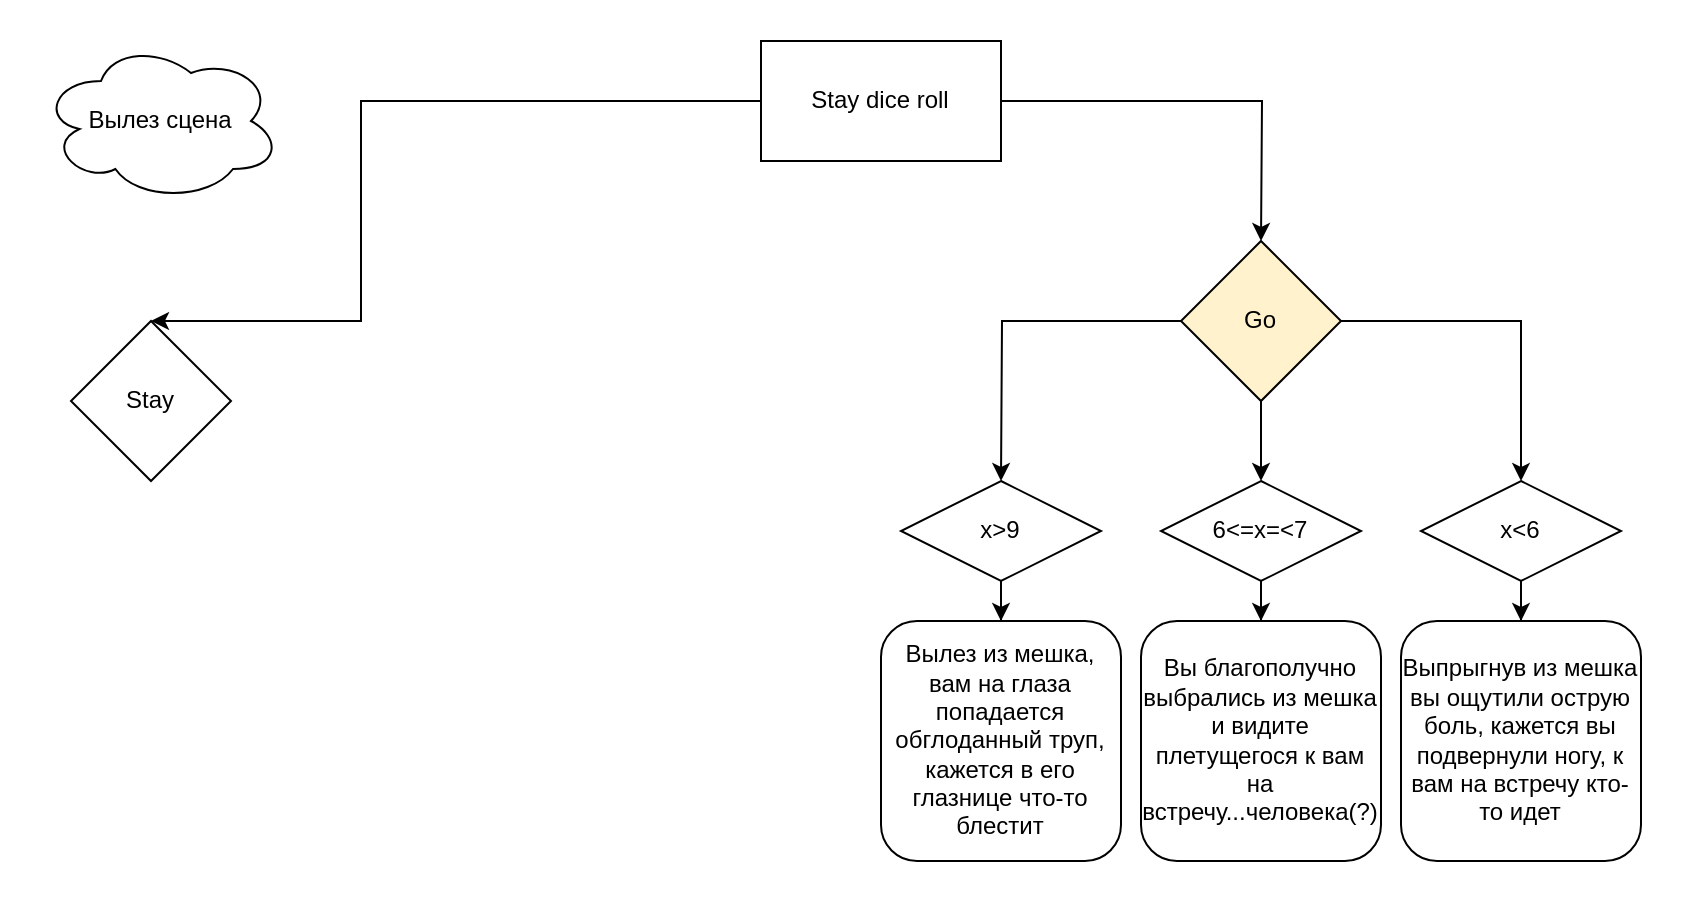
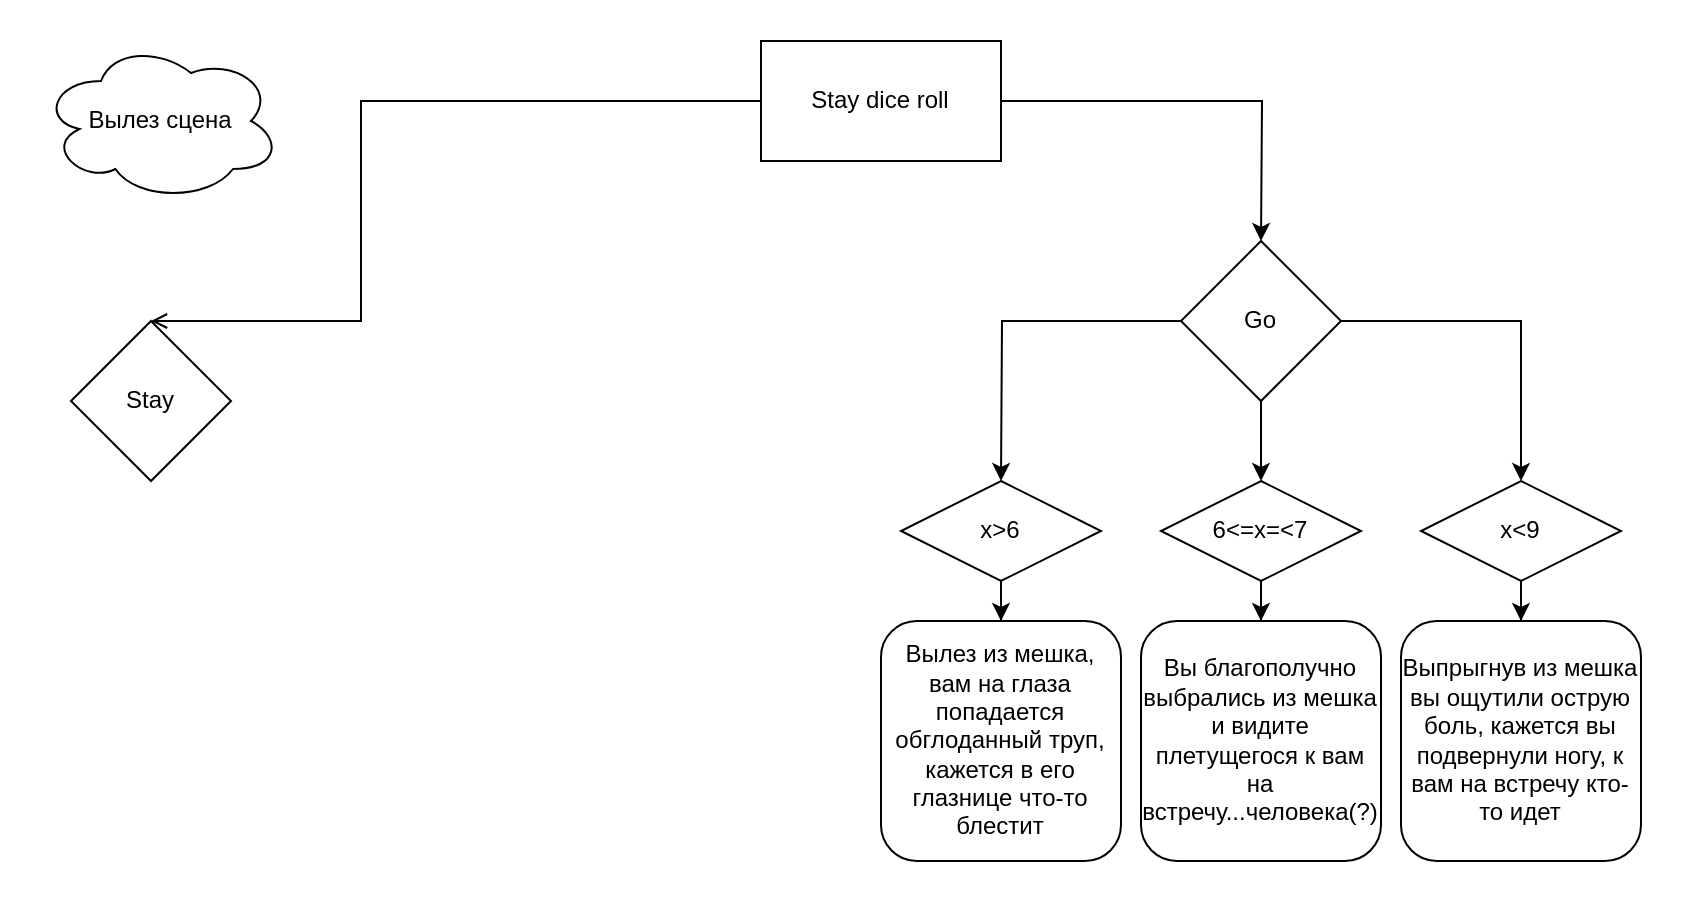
  <mxCell id="0" />
  <mxCell id="1" parent="0" />
- <mxCell id="2" style="edgeStyle=orthogonalEdgeStyle;rounded=0;orthogonalLoop=1;jettySize=auto;html=1;entryX=0.5;entryY=0;entryDx=0;entryDy=0;" edge="1" parent="1" source="4" target="5"><mxGeometry relative="1" as="geometry"><mxPoint x="251" y="120" as="targetPoint" /><Array as="points"><mxPoint x="180" y="50" /></Array></mxGeometry></mxCell>
+ <mxCell id="2" style="edgeStyle=orthogonalEdgeStyle;rounded=0;orthogonalLoop=1;jettySize=auto;html=1;entryX=0.5;entryY=0;entryDx=0;entryDy=0;endArrow=open;" edge="1" parent="1" source="4" target="5"><mxGeometry relative="1" as="geometry"><mxPoint x="251" y="120" as="targetPoint" /><Array as="points"><mxPoint x="180" y="50" /></Array></mxGeometry></mxCell>
  <mxCell id="3" style="edgeStyle=orthogonalEdgeStyle;rounded=0;orthogonalLoop=1;jettySize=auto;html=1;" edge="1" parent="1" source="4"><mxGeometry relative="1" as="geometry"><mxPoint x="630" y="120" as="targetPoint" /></mxGeometry></mxCell>
  <mxCell id="4" value="Stay dice roll" style="rounded=0;whiteSpace=wrap;html=1;" vertex="1" parent="1"><mxGeometry x="380" y="20" width="120" height="60" as="geometry" /></mxCell>
  <mxCell id="5" value="Stay" style="rhombus;whiteSpace=wrap;html=1;" vertex="1" parent="1"><mxGeometry x="35" y="160" width="80" height="80" as="geometry" /></mxCell>
  <mxCell id="6" style="edgeStyle=orthogonalEdgeStyle;rounded=0;orthogonalLoop=1;jettySize=auto;html=1;exitX=0;exitY=0.5;exitDx=0;exitDy=0;" edge="1" parent="1" source="9"><mxGeometry relative="1" as="geometry"><mxPoint x="500" y="240" as="targetPoint" /></mxGeometry></mxCell>
  <mxCell id="7" style="edgeStyle=orthogonalEdgeStyle;rounded=0;orthogonalLoop=1;jettySize=auto;html=1;exitX=1;exitY=0.5;exitDx=0;exitDy=0;" edge="1" parent="1" source="9"><mxGeometry relative="1" as="geometry"><mxPoint x="760" y="240" as="targetPoint" /><Array as="points"><mxPoint x="760" y="160" /><mxPoint x="760" y="240" /></Array></mxGeometry></mxCell>
  <mxCell id="8" style="edgeStyle=orthogonalEdgeStyle;rounded=0;orthogonalLoop=1;jettySize=auto;html=1;exitX=0.5;exitY=1;exitDx=0;exitDy=0;" edge="1" parent="1" source="9"><mxGeometry relative="1" as="geometry"><mxPoint x="630" y="240" as="targetPoint" /></mxGeometry></mxCell>
- <mxCell id="9" value="Go" style="rhombus;whiteSpace=wrap;html=1;fillColor=#fff2cc;" vertex="1" parent="1"><mxGeometry x="590" y="120" width="80" height="80" as="geometry" /></mxCell>
+ <mxCell id="9" value="Go" style="rhombus;whiteSpace=wrap;html=1;" vertex="1" parent="1"><mxGeometry x="590" y="120" width="80" height="80" as="geometry" /></mxCell>
  <mxCell id="10" style="edgeStyle=orthogonalEdgeStyle;rounded=0;orthogonalLoop=1;jettySize=auto;html=1;exitX=0.5;exitY=1;exitDx=0;exitDy=0;" edge="1" parent="1" source="11" target="16"><mxGeometry relative="1" as="geometry"><mxPoint x="500" y="340" as="targetPoint" /></mxGeometry></mxCell>
- <mxCell id="11" value="x&amp;gt;9" style="rhombus;whiteSpace=wrap;html=1;" vertex="1" parent="1"><mxGeometry x="450" y="240" width="100" height="50" as="geometry" /></mxCell>
+ <mxCell id="11" value="x&amp;gt;6" style="rhombus;whiteSpace=wrap;html=1;" vertex="1" parent="1"><mxGeometry x="450" y="240" width="100" height="50" as="geometry" /></mxCell>
  <mxCell id="12" style="edgeStyle=orthogonalEdgeStyle;rounded=0;orthogonalLoop=1;jettySize=auto;html=1;exitX=0.5;exitY=1;exitDx=0;exitDy=0;" edge="1" parent="1" source="13" target="17"><mxGeometry relative="1" as="geometry"><mxPoint x="630" y="310" as="targetPoint" /></mxGeometry></mxCell>
  <mxCell id="13" value="6&amp;lt;=x=&amp;lt;7" style="rhombus;whiteSpace=wrap;html=1;" vertex="1" parent="1"><mxGeometry x="580" y="240" width="100" height="50" as="geometry" /></mxCell>
  <mxCell id="14" style="edgeStyle=orthogonalEdgeStyle;rounded=0;orthogonalLoop=1;jettySize=auto;html=1;entryX=0.5;entryY=0;entryDx=0;entryDy=0;" edge="1" parent="1" source="15" target="18"><mxGeometry relative="1" as="geometry" /></mxCell>
- <mxCell id="15" value="x&amp;lt;6" style="rhombus;whiteSpace=wrap;html=1;" vertex="1" parent="1"><mxGeometry x="710" y="240" width="100" height="50" as="geometry" /></mxCell>
+ <mxCell id="15" value="x&amp;lt;9" style="rhombus;whiteSpace=wrap;html=1;" vertex="1" parent="1"><mxGeometry x="710" y="240" width="100" height="50" as="geometry" /></mxCell>
  <mxCell id="16" value="Вылез из мешка, вам на глаза попадается обглоданный труп, кажется в его глазнице что-то блестит" style="rounded=1;whiteSpace=wrap;html=1;" vertex="1" parent="1"><mxGeometry x="440" y="310" width="120" height="120" as="geometry" /></mxCell>
  <mxCell id="17" value="Вы благополучно выбрались из мешка и видите плетущегося к вам на встречу...человека(?)" style="rounded=1;whiteSpace=wrap;html=1;" vertex="1" parent="1"><mxGeometry x="570" y="310" width="120" height="120" as="geometry" /></mxCell>
  <mxCell id="18" value="Выпрыгнув из мешка вы ощутили острую боль, кажется вы подвернули ногу, к вам на встречу кто-то идет" style="rounded=1;whiteSpace=wrap;html=1;" vertex="1" parent="1"><mxGeometry x="700" y="310" width="120" height="120" as="geometry" /></mxCell>
  <mxCell id="19" value="Вылез сцена" style="ellipse;shape=cloud;whiteSpace=wrap;html=1;" vertex="1" parent="1"><mxGeometry y="20" width="120" height="80" as="geometry" x="20" /></mxCell>
